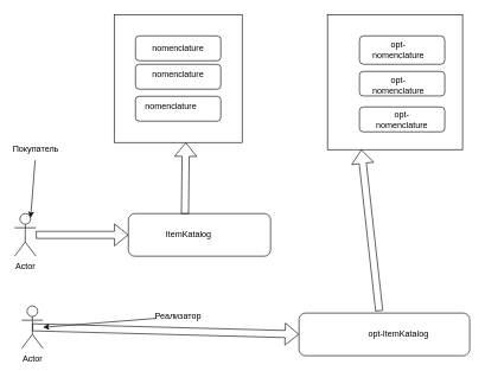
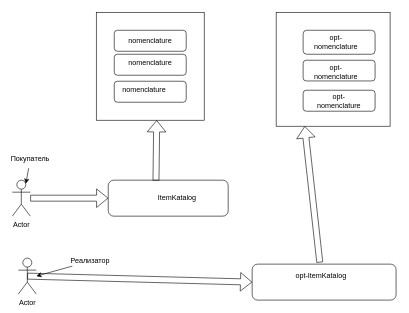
  <mxCell id="0" />
  <mxCell id="1" parent="0" />
  <mxCell id="2" value="Actor" style="shape=umlActor;verticalLabelPosition=bottom;verticalAlign=top;html=1;outlineConnect=0;" parent="1" vertex="1"><mxGeometry x="20" y="300" width="30" height="60" as="geometry" /></mxCell>
  <mxCell id="3" value="" style="rounded=1;whiteSpace=wrap;html=1;" parent="1" vertex="1"><mxGeometry x="180" y="300" width="200" height="60" as="geometry" /></mxCell>
- <mxCell id="4" value="ItemKatalog" style="text;html=1;strokeColor=none;fillColor=none;align=center;verticalAlign=middle;whiteSpace=wrap;rounded=0;" parent="1" vertex="1"><mxGeometry x="230" y="315" width="70" height="30" as="geometry" /></mxCell>
+ <mxCell id="4" value="ItemKatalog" style="text;html=1;strokeColor=none;fillColor=none;align=center;verticalAlign=middle;whiteSpace=wrap;rounded=0;" parent="1" vertex="1"><mxGeometry x="260" y="315" width="70" height="30" as="geometry" /></mxCell>
  <mxCell id="5" value="" style="shape=flexArrow;endArrow=classic;html=1;entryX=0;entryY=0.5;entryDx=0;entryDy=0;" parent="1" source="2" target="3" edge="1"><mxGeometry width="50" height="50" relative="1" as="geometry"><mxPoint x="330" y="170" as="sourcePoint" /><mxPoint x="380" y="120" as="targetPoint" /></mxGeometry></mxCell>
  <mxCell id="6" value="" style="whiteSpace=wrap;html=1;aspect=fixed;" parent="1" vertex="1"><mxGeometry x="160" y="20" width="180" height="180" as="geometry" /></mxCell>
  <mxCell id="7" value="" style="shape=flexArrow;endArrow=classic;html=1;entryX=0.56;entryY=1;entryDx=0;entryDy=0;entryPerimeter=0;exitX=0.398;exitY=0.011;exitDx=0;exitDy=0;exitPerimeter=0;" parent="1" source="3" target="6" edge="1"><mxGeometry width="50" height="50" relative="1" as="geometry"><mxPoint x="263" y="290" as="sourcePoint" /><mxPoint x="380" y="120" as="targetPoint" /></mxGeometry></mxCell>
  <mxCell id="8" value="Actor" style="shape=umlActor;verticalLabelPosition=bottom;verticalAlign=top;html=1;outlineConnect=0;" parent="1" vertex="1"><mxGeometry x="30" y="430" width="30" height="60" as="geometry" /></mxCell>
  <mxCell id="9" value="" style="rounded=1;whiteSpace=wrap;html=1;" parent="1" vertex="1"><mxGeometry x="420" y="440" width="240" height="60" as="geometry" /></mxCell>
  <mxCell id="10" value="" style="shape=flexArrow;endArrow=classic;html=1;exitX=0.5;exitY=0.5;exitDx=0;exitDy=0;exitPerimeter=0;entryX=0;entryY=0.5;entryDx=0;entryDy=0;" parent="1" source="8" target="9" edge="1"><mxGeometry width="50" height="50" relative="1" as="geometry"><mxPoint x="330" y="270" as="sourcePoint" /><mxPoint x="380" y="220" as="targetPoint" /></mxGeometry></mxCell>
  <mxCell id="11" value="" style="whiteSpace=wrap;html=1;aspect=fixed;" parent="1" vertex="1"><mxGeometry x="460" y="20" width="190" height="190" as="geometry" /></mxCell>
  <mxCell id="12" value="" style="shape=flexArrow;endArrow=classic;html=1;exitX=0.47;exitY=-0.047;exitDx=0;exitDy=0;exitPerimeter=0;entryX=0.25;entryY=1;entryDx=0;entryDy=0;" parent="1" source="9" target="11" edge="1"><mxGeometry width="50" height="50" relative="1" as="geometry"><mxPoint x="330" y="270" as="sourcePoint" /><mxPoint x="380" y="220" as="targetPoint" /></mxGeometry></mxCell>
- <mxCell id="13" value="opt-ItemKatalog" style="text;html=1;strokeColor=none;fillColor=none;align=center;verticalAlign=middle;whiteSpace=wrap;rounded=0;" parent="1" vertex="1"><mxGeometry x="500" y="455" width="120" height="30" as="geometry" /></mxCell>
+ <mxCell id="13" value="opt-ItemKatalog" style="text;html=1;strokeColor=none;fillColor=none;align=center;verticalAlign=middle;whiteSpace=wrap;rounded=0;" parent="1" vertex="1"><mxGeometry x="475" y="445" width="120" height="30" as="geometry" /></mxCell>
  <mxCell id="14" value="" style="rounded=1;whiteSpace=wrap;html=1;" parent="1" vertex="1"><mxGeometry x="505" y="150" width="120" height="35" as="geometry" /></mxCell>
  <mxCell id="15" value="" style="rounded=1;whiteSpace=wrap;html=1;" parent="1" vertex="1"><mxGeometry x="505" y="100" width="120" height="34.5" as="geometry" /></mxCell>
  <mxCell id="16" value="" style="rounded=1;whiteSpace=wrap;html=1;" parent="1" vertex="1"><mxGeometry x="505" y="50" width="120" height="40" as="geometry" /></mxCell>
  <mxCell id="17" value="opt-nomenclature" style="text;html=1;strokeColor=none;fillColor=none;align=center;verticalAlign=middle;whiteSpace=wrap;rounded=0;" parent="1" vertex="1"><mxGeometry x="530" y="152.5" width="70" height="30" as="geometry" /></mxCell>
  <mxCell id="18" value="opt-nomenclature" style="text;html=1;strokeColor=none;fillColor=none;align=center;verticalAlign=middle;whiteSpace=wrap;rounded=0;" parent="1" vertex="1"><mxGeometry x="525" y="105" width="70" height="30" as="geometry" /></mxCell>
  <mxCell id="19" value="opt-nomenclature" style="text;html=1;strokeColor=none;fillColor=none;align=center;verticalAlign=middle;whiteSpace=wrap;rounded=0;" parent="1" vertex="1"><mxGeometry x="525" y="55" width="70" height="30" as="geometry" /></mxCell>
  <mxCell id="20" value="" style="rounded=1;whiteSpace=wrap;html=1;" parent="1" vertex="1"><mxGeometry x="190" y="135" width="120" height="35" as="geometry" /></mxCell>
  <mxCell id="21" value="" style="rounded=1;whiteSpace=wrap;html=1;" parent="1" vertex="1"><mxGeometry x="190" y="90" width="120" height="35" as="geometry" /></mxCell>
  <mxCell id="22" value="" style="rounded=1;whiteSpace=wrap;html=1;" parent="1" vertex="1"><mxGeometry x="190" y="50" width="120" height="35" as="geometry" /></mxCell>
  <mxCell id="23" value="nomenclature" style="text;html=1;strokeColor=none;fillColor=none;align=center;verticalAlign=middle;whiteSpace=wrap;rounded=0;" parent="1" vertex="1"><mxGeometry x="210" y="135" width="60" height="30" as="geometry" /></mxCell>
  <mxCell id="24" value="nomenclature" style="text;html=1;strokeColor=none;fillColor=none;align=center;verticalAlign=middle;whiteSpace=wrap;rounded=0;" parent="1" vertex="1"><mxGeometry x="220" y="90" width="60" height="30" as="geometry" /></mxCell>
  <mxCell id="25" value="nomenclature" style="text;html=1;strokeColor=none;fillColor=none;align=center;verticalAlign=middle;whiteSpace=wrap;rounded=0;" parent="1" vertex="1"><mxGeometry x="220" y="52.5" width="60" height="30" as="geometry" /></mxCell>
  <mxCell id="26" style="edgeStyle=none;html=1;" parent="1" source="27" edge="1"><mxGeometry relative="1" as="geometry"><mxPoint x="60" y="460" as="targetPoint" /></mxGeometry></mxCell>
- <mxCell id="27" value="Реализатор" style="text;html=1;strokeColor=none;fillColor=none;align=center;verticalAlign=middle;whiteSpace=wrap;rounded=0;" parent="1" vertex="1"><mxGeometry x="220" y="430" width="60" height="30" as="geometry" /></mxCell>
+ <mxCell id="27" value="Реализатор" style="text;html=1;strokeColor=none;fillColor=none;align=center;verticalAlign=middle;whiteSpace=wrap;rounded=0;" parent="1" vertex="1"><mxGeometry x="120" y="420" width="60" height="30" as="geometry" /></mxCell>
  <mxCell id="28" style="edgeStyle=none;html=1;entryX=0.75;entryY=0.1;entryDx=0;entryDy=0;entryPerimeter=0;" parent="1" source="29" target="2" edge="1"><mxGeometry relative="1" as="geometry" /></mxCell>
- <mxCell id="29" value="Покупатель" style="text;html=1;strokeColor=none;fillColor=none;align=center;verticalAlign=middle;whiteSpace=wrap;rounded=0;" parent="1" vertex="1"><mxGeometry x="20" y="195" width="60" height="30" as="geometry" /></mxCell>
+ <mxCell id="29" value="Покупатель" style="text;html=1;strokeColor=none;fillColor=none;align=center;verticalAlign=middle;whiteSpace=wrap;rounded=0;" parent="1" vertex="1"><mxGeometry x="20" y="250" width="60" height="30" as="geometry" /></mxCell>
